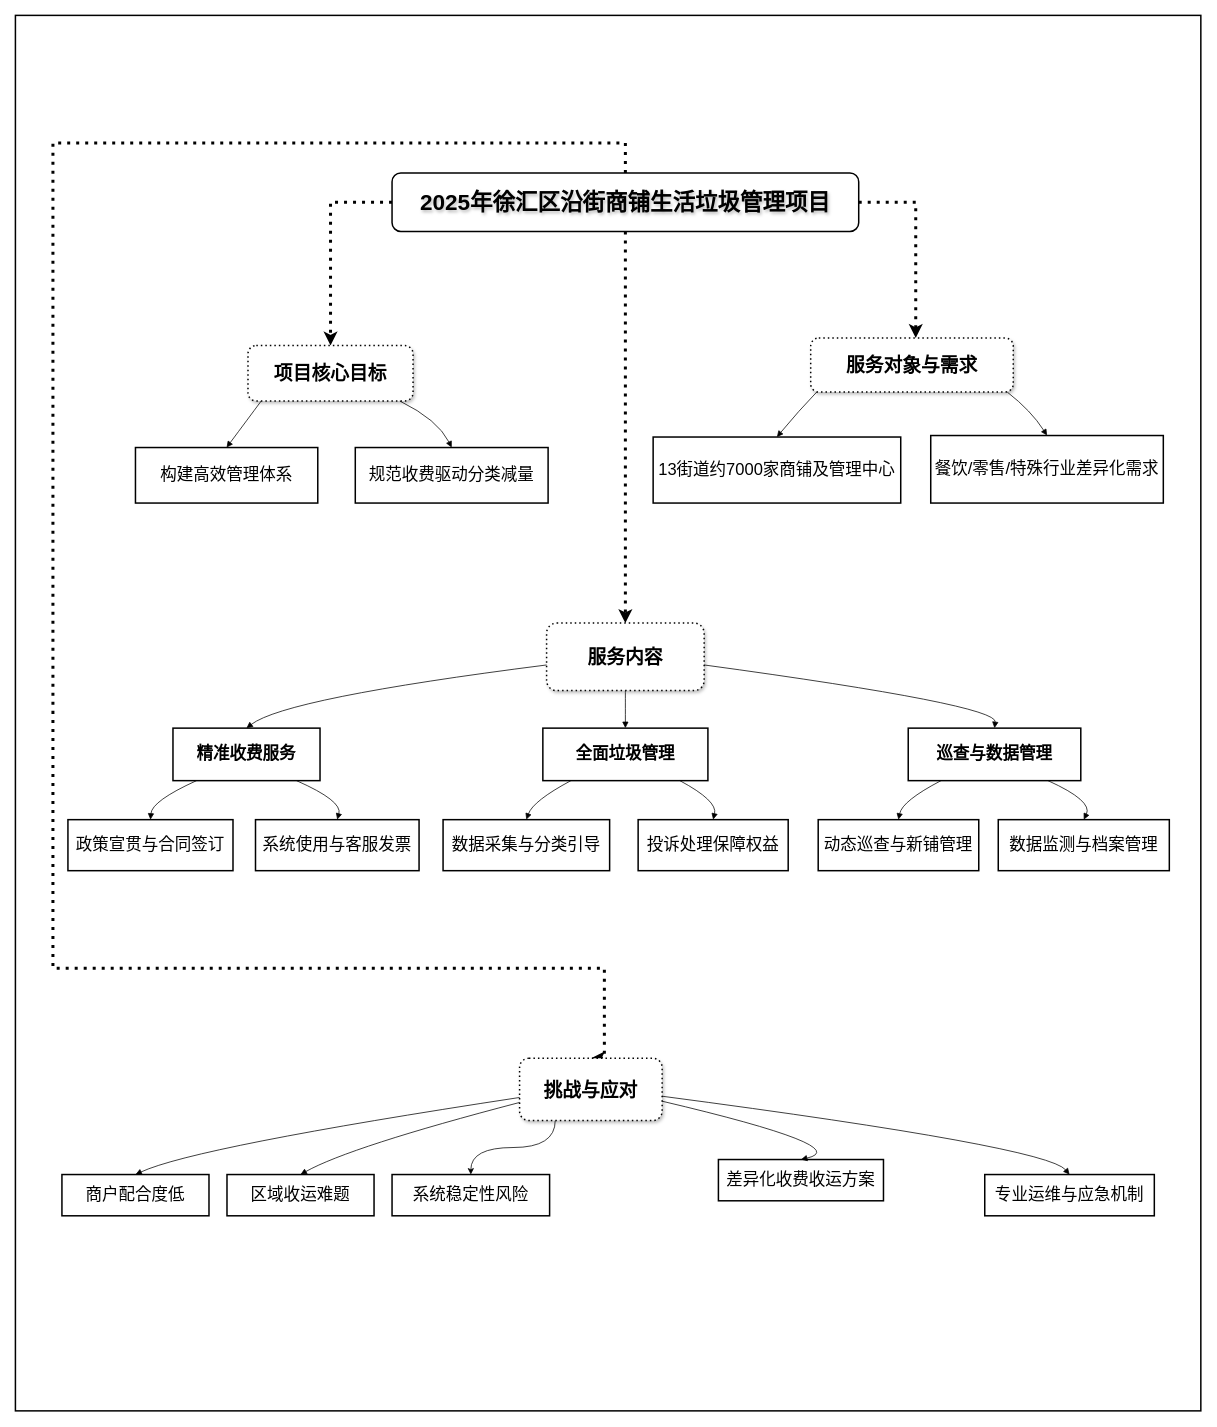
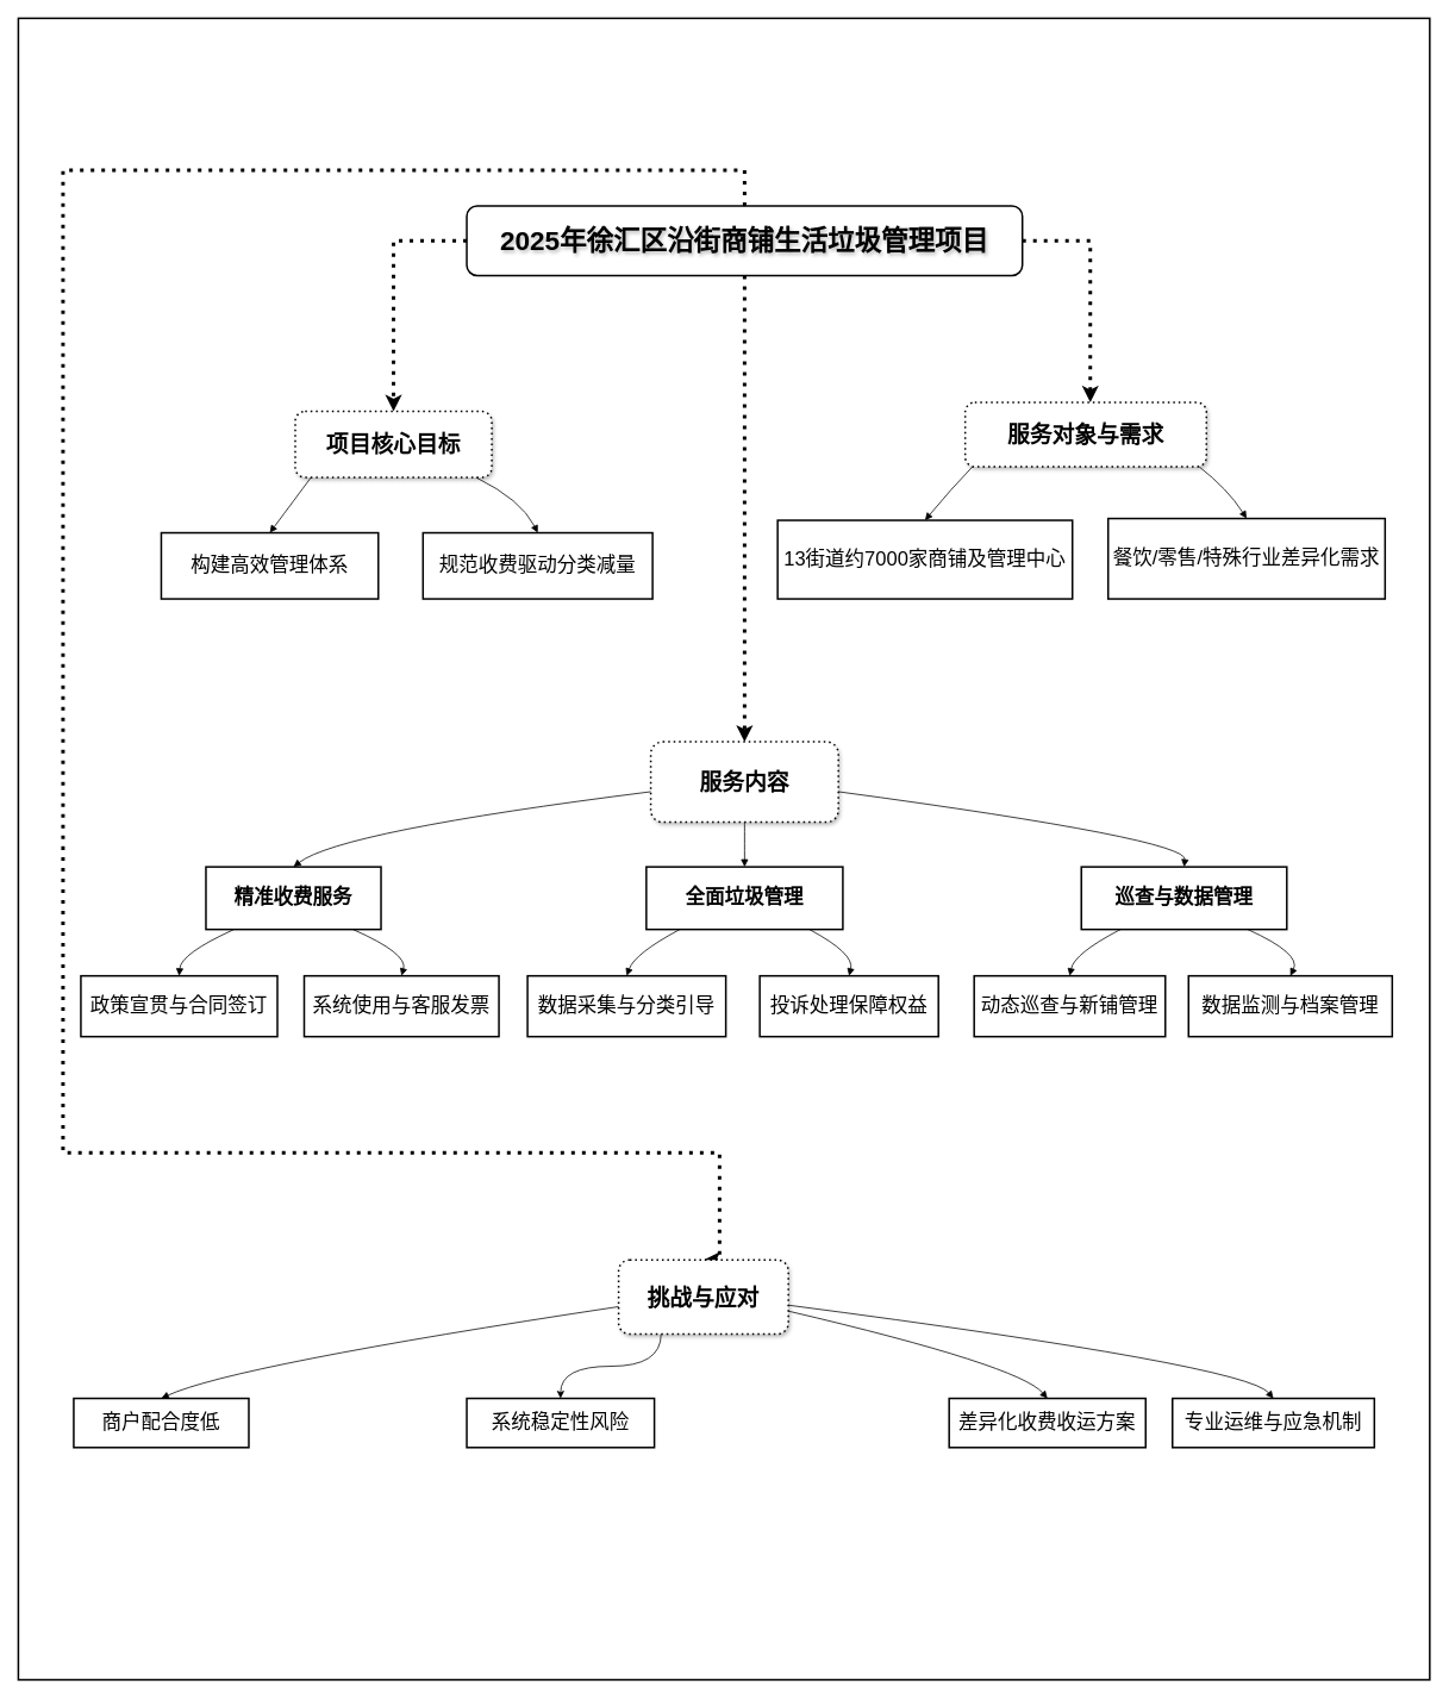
  <mxCell id="0" />
  <mxCell id="1" parent="0" />
  <mxCell id="2" value="&#10;项目理解" style="whiteSpace=wrap;strokeWidth=2;hachureGap=4;fontFamily=Verdana;fontSize=40;verticalAlign=top;fontStyle=1;labelBackgroundColor=none;rounded=0;shadow=0;fontColor=none;noLabel=1;" vertex="1" parent="1"><mxGeometry x="20" y="20" width="1580" height="1860" as="geometry" /></mxCell>
  <mxCell id="3" style="edgeStyle=orthogonalEdgeStyle;rounded=0;hachureGap=4;orthogonalLoop=1;jettySize=auto;html=1;entryX=0.5;entryY=0;entryDx=0;entryDy=0;fontFamily=Helvetica;fontSize=18;dashed=1;dashPattern=1 2;strokeWidth=4;labelBackgroundColor=none;fontColor=default;" edge="1" parent="1" source="7" target="8"><mxGeometry relative="1" as="geometry"><Array as="points"><mxPoint x="440" y="269" /></Array></mxGeometry></mxCell>
  <mxCell id="4" style="edgeStyle=orthogonalEdgeStyle;rounded=0;hachureGap=4;orthogonalLoop=1;jettySize=auto;html=1;fontFamily=Helvetica;fontSize=18;dashed=1;dashPattern=1 2;strokeWidth=4;labelBackgroundColor=none;fontColor=default;" edge="1" parent="1" source="7" target="9"><mxGeometry relative="1" as="geometry"><Array as="points"><mxPoint x="1220" y="269" /></Array></mxGeometry></mxCell>
  <mxCell id="5" style="edgeStyle=orthogonalEdgeStyle;rounded=0;hachureGap=4;orthogonalLoop=1;jettySize=auto;html=1;entryX=0.5;entryY=0;entryDx=0;entryDy=0;fontFamily=Helvetica;fontSize=18;dashed=1;dashPattern=1 2;strokeWidth=4;labelBackgroundColor=none;fontColor=default;" edge="1" parent="1" source="7" target="10"><mxGeometry relative="1" as="geometry"><Array as="points"><mxPoint x="833" y="620" /><mxPoint x="833" y="620" /></Array></mxGeometry></mxCell>
  <mxCell id="6" style="edgeStyle=orthogonalEdgeStyle;rounded=0;hachureGap=4;orthogonalLoop=1;jettySize=auto;html=1;entryX=0.5;entryY=0;entryDx=0;entryDy=0;fontFamily=Helvetica;fontSize=18;dashed=1;dashPattern=1 2;strokeWidth=4;labelBackgroundColor=none;fontColor=default;" edge="1" parent="1" source="7" target="12"><mxGeometry relative="1" as="geometry"><Array as="points"><mxPoint x="833" y="190" /><mxPoint x="70" y="190" /><mxPoint x="70" y="1290" /><mxPoint x="805" y="1290" /><mxPoint x="805" y="1410" /></Array></mxGeometry></mxCell>
  <mxCell id="7" value="2025年徐汇区沿街商铺生活垃圾管理项目" style="whiteSpace=wrap;strokeWidth=2;hachureGap=4;fontFamily=Helvetica;fontSize=30;textShadow=1;rounded=1;fontStyle=1;labelBackgroundColor=none;" vertex="1" parent="1"><mxGeometry x="522" y="230" width="622" height="78" as="geometry" /></mxCell>
  <mxCell id="8" value="项目核心目标" style="whiteSpace=wrap;strokeWidth=2;hachureGap=4;fontFamily=Helvetica;fontSize=25;rounded=1;shadow=1;fontStyle=1;dashed=1;dashPattern=1 2;labelBackgroundColor=none;" vertex="1" parent="1"><mxGeometry x="330" y="460" width="220" height="74" as="geometry" /></mxCell>
  <mxCell id="9" value="服务对象与需求" style="whiteSpace=wrap;strokeWidth=2;hachureGap=4;fontFamily=Helvetica;fontSize=25;rounded=1;shadow=1;fontStyle=1;dashed=1;dashPattern=1 2;labelBackgroundColor=none;" vertex="1" parent="1"><mxGeometry x="1080" y="450" width="270" height="72" as="geometry" /></mxCell>
  <mxCell id="10" value="服务内容" style="whiteSpace=wrap;strokeWidth=2;hachureGap=4;fontFamily=Helvetica;fontSize=25;rounded=1;shadow=1;fontStyle=1;dashed=1;dashPattern=1 2;labelBackgroundColor=none;" vertex="1" parent="1"><mxGeometry x="728" y="830" width="210" height="90" as="geometry" /></mxCell>
  <mxCell id="11" style="edgeStyle=orthogonalEdgeStyle;rounded=0;hachureGap=4;orthogonalLoop=1;jettySize=auto;html=1;fontFamily=Architects Daughter;fontSource=https%3A%2F%2Ffonts.googleapis.com%2Fcss%3Ffamily%3DArchitects%2BDaughter;curved=1;exitX=0.25;exitY=1;exitDx=0;exitDy=0;" edge="1" parent="1" source="12" target="28"><mxGeometry relative="1" as="geometry" /></mxCell>
  <mxCell id="12" value="挑战与应对" style="whiteSpace=wrap;strokeWidth=2;hachureGap=4;fontFamily=Helvetica;fontSize=25;rounded=1;shadow=1;fontStyle=1;dashed=1;dashPattern=1 2;labelBackgroundColor=none;" vertex="1" parent="1"><mxGeometry x="692" y="1410" width="190" height="83" as="geometry" /></mxCell>
  <mxCell id="13" value="构建高效管理体系" style="whiteSpace=wrap;strokeWidth=2;hachureGap=4;fontFamily=Helvetica;fontSize=22;labelBackgroundColor=none;" vertex="1" parent="1"><mxGeometry x="180" y="596" width="243" height="74" as="geometry" /></mxCell>
  <mxCell id="14" value="规范收费驱动分类减量" style="whiteSpace=wrap;strokeWidth=2;hachureGap=4;fontFamily=Helvetica;fontSize=22;labelBackgroundColor=none;" vertex="1" parent="1"><mxGeometry x="473" y="596" width="257" height="74" as="geometry" /></mxCell>
  <mxCell id="15" value="13街道约7000家商铺及管理中心" style="whiteSpace=wrap;strokeWidth=2;hachureGap=4;fontFamily=Helvetica;fontSize=22;labelBackgroundColor=none;" vertex="1" parent="1"><mxGeometry x="870" y="582" width="330" height="88" as="geometry" /></mxCell>
  <mxCell id="16" value="餐饮/零售/特殊行业差异化需求" style="whiteSpace=wrap;strokeWidth=2;hachureGap=4;fontFamily=Helvetica;fontSize=22;labelBackgroundColor=none;" vertex="1" parent="1"><mxGeometry x="1240" y="580" width="310" height="90" as="geometry" /></mxCell>
  <mxCell id="17" value="精准收费服务" style="whiteSpace=wrap;strokeWidth=2;hachureGap=4;fontFamily=Helvetica;fontSize=22;labelBackgroundColor=none;fontStyle=1" vertex="1" parent="1"><mxGeometry x="230" y="970" width="196" height="70" as="geometry" /></mxCell>
  <mxCell id="18" value="政策宣贯与合同签订" style="whiteSpace=wrap;strokeWidth=2;hachureGap=4;fontFamily=Helvetica;fontSize=22;labelBackgroundColor=none;" vertex="1" parent="1"><mxGeometry x="90" y="1092" width="220" height="68" as="geometry" /></mxCell>
  <mxCell id="19" value="系统使用与客服发票" style="whiteSpace=wrap;strokeWidth=2;hachureGap=4;fontFamily=Helvetica;fontSize=22;labelBackgroundColor=none;" vertex="1" parent="1"><mxGeometry x="340" y="1092" width="218" height="68" as="geometry" /></mxCell>
  <mxCell id="20" value="全面垃圾管理" style="whiteSpace=wrap;strokeWidth=2;hachureGap=4;fontFamily=Helvetica;fontSize=22;labelBackgroundColor=none;fontStyle=1" vertex="1" parent="1"><mxGeometry x="723" y="970" width="220" height="70" as="geometry" /></mxCell>
  <mxCell id="21" value="数据采集与分类引导" style="whiteSpace=wrap;strokeWidth=2;hachureGap=4;fontFamily=Helvetica;fontSize=22;labelBackgroundColor=none;" vertex="1" parent="1"><mxGeometry x="590" y="1092" width="222" height="68" as="geometry" /></mxCell>
  <mxCell id="22" value="投诉处理保障权益" style="whiteSpace=wrap;strokeWidth=2;hachureGap=4;fontFamily=Helvetica;fontSize=22;labelBackgroundColor=none;" vertex="1" parent="1"><mxGeometry x="850" y="1092" width="200" height="68" as="geometry" /></mxCell>
  <mxCell id="23" value="巡查与数据管理" style="whiteSpace=wrap;strokeWidth=2;hachureGap=4;fontFamily=Helvetica;fontSize=22;labelBackgroundColor=none;fontStyle=1" vertex="1" parent="1"><mxGeometry x="1210" y="970" width="230" height="70" as="geometry" /></mxCell>
  <mxCell id="24" value="动态巡查与新铺管理" style="whiteSpace=wrap;strokeWidth=2;hachureGap=4;fontFamily=Helvetica;fontSize=22;labelBackgroundColor=none;" vertex="1" parent="1"><mxGeometry x="1090" y="1092" width="214" height="68" as="geometry" /></mxCell>
  <mxCell id="25" value="数据监测与档案管理" style="whiteSpace=wrap;strokeWidth=2;hachureGap=4;fontFamily=Helvetica;fontSize=22;labelBackgroundColor=none;" vertex="1" parent="1"><mxGeometry x="1330" y="1092" width="228" height="68" as="geometry" /></mxCell>
  <mxCell id="26" value="商户配合度低" style="whiteSpace=wrap;strokeWidth=2;hachureGap=4;fontFamily=Helvetica;fontSize=22;labelBackgroundColor=none;" vertex="1" parent="1"><mxGeometry x="82" y="1565" width="196" height="55" as="geometry" /></mxCell>
- <mxCell id="27" value="区域收运难题" style="whiteSpace=wrap;strokeWidth=2;hachureGap=4;fontFamily=Helvetica;fontSize=22;labelBackgroundColor=none;" vertex="1" parent="1"><mxGeometry x="302" y="1565" width="196" height="55" as="geometry" /></mxCell>
  <mxCell id="28" value="系统稳定性风险" style="whiteSpace=wrap;strokeWidth=2;hachureGap=4;fontFamily=Helvetica;fontSize=22;labelBackgroundColor=none;" vertex="1" parent="1"><mxGeometry x="522" y="1565" width="210" height="55" as="geometry" /></mxCell>
- <mxCell id="29" value="差异化收费收运方案" style="whiteSpace=wrap;strokeWidth=2;hachureGap=4;fontFamily=Helvetica;fontSize=22;labelBackgroundColor=none;" vertex="1" parent="1"><mxGeometry x="957" y="1545" width="220" height="55" as="geometry" /></mxCell>
+ <mxCell id="29" value="差异化收费收运方案" style="whiteSpace=wrap;strokeWidth=2;hachureGap=4;fontFamily=Helvetica;fontSize=22;labelBackgroundColor=none;" vertex="1" parent="1"><mxGeometry x="1062" y="1565" width="220" height="55" as="geometry" /></mxCell>
  <mxCell id="30" value="专业运维与应急机制" style="whiteSpace=wrap;strokeWidth=2;hachureGap=4;fontFamily=Helvetica;fontSize=22;labelBackgroundColor=none;" vertex="1" parent="1"><mxGeometry x="1312" y="1565" width="226" height="55" as="geometry" /></mxCell>
  <mxCell id="31" value="" style="curved=1;startArrow=none;endArrow=block;exitX=0.08;exitY=1;entryX=0.5;entryY=0;rounded=0;hachureGap=4;fontFamily=Helvetica;fontSize=18;labelBackgroundColor=none;fontColor=default;" edge="1" parent="1" source="8" target="13"><mxGeometry relative="1" as="geometry"><Array as="points"><mxPoint x="329" y="559" /></Array></mxGeometry></mxCell>
  <mxCell id="32" value="" style="curved=1;startArrow=none;endArrow=block;exitX=0.92;exitY=1;entryX=0.5;entryY=0;rounded=0;hachureGap=4;fontFamily=Helvetica;fontSize=18;labelBackgroundColor=none;fontColor=default;" edge="1" parent="1" source="8" target="14"><mxGeometry relative="1" as="geometry"><Array as="points"><mxPoint x="583" y="559" /></Array></mxGeometry></mxCell>
  <mxCell id="33" value="" style="curved=1;startArrow=none;endArrow=block;exitX=0.03;exitY=1;entryX=0.5;entryY=0;rounded=0;hachureGap=4;fontFamily=Helvetica;fontSize=18;labelBackgroundColor=none;fontColor=default;" edge="1" parent="1" source="9" target="15"><mxGeometry relative="1" as="geometry"><Array as="points"><mxPoint x="1064" y="547" /></Array></mxGeometry></mxCell>
  <mxCell id="34" value="" style="curved=1;startArrow=none;endArrow=block;exitX=0.97;exitY=1;entryX=0.5;entryY=0;rounded=0;hachureGap=4;fontFamily=Helvetica;fontSize=18;labelBackgroundColor=none;fontColor=default;" edge="1" parent="1" source="9" target="16"><mxGeometry relative="1" as="geometry"><Array as="points"><mxPoint x="1374" y="547" /></Array></mxGeometry></mxCell>
  <mxCell id="35" value="" style="curved=1;startArrow=none;endArrow=block;exitX=0;exitY=0.62;entryX=0.5;entryY=0;rounded=0;hachureGap=4;fontFamily=Helvetica;fontSize=18;labelBackgroundColor=none;fontColor=default;" edge="1" parent="1" source="10" target="17"><mxGeometry relative="1" as="geometry"><Array as="points"><mxPoint x="380" y="930" /></Array></mxGeometry></mxCell>
  <mxCell id="36" value="" style="curved=1;startArrow=none;endArrow=block;exitX=0.16;exitY=1;entryX=0.5;entryY=0;rounded=0;hachureGap=4;fontFamily=Helvetica;fontSize=20;labelBackgroundColor=none;fontColor=default;" edge="1" parent="1" source="17" target="18"><mxGeometry relative="1" as="geometry"><Array as="points"><mxPoint x="202" y="1067" /></Array></mxGeometry></mxCell>
  <mxCell id="37" value="" style="curved=1;startArrow=none;endArrow=block;exitX=0.84;exitY=1;entryX=0.5;entryY=0;rounded=0;hachureGap=4;fontFamily=Helvetica;fontSize=20;labelBackgroundColor=none;fontColor=default;" edge="1" parent="1" source="17" target="19"><mxGeometry relative="1" as="geometry"><Array as="points"><mxPoint x="456" y="1067" /></Array></mxGeometry></mxCell>
  <mxCell id="38" value="" style="curved=1;startArrow=none;endArrow=block;exitX=0.5;exitY=1;entryX=0.5;entryY=0;rounded=0;hachureGap=4;fontFamily=Helvetica;fontSize=18;labelBackgroundColor=none;fontColor=default;" edge="1" parent="1" source="10" target="20"><mxGeometry relative="1" as="geometry"><Array as="points" /></mxGeometry></mxCell>
  <mxCell id="39" value="" style="curved=1;startArrow=none;endArrow=block;exitX=0.17;exitY=1;entryX=0.5;entryY=0;rounded=0;hachureGap=4;fontFamily=Helvetica;fontSize=20;labelBackgroundColor=none;fontColor=default;" edge="1" parent="1" source="20" target="21"><mxGeometry relative="1" as="geometry"><Array as="points"><mxPoint x="710" y="1067" /></Array></mxGeometry></mxCell>
  <mxCell id="40" value="" style="curved=1;startArrow=none;endArrow=block;exitX=0.83;exitY=1;entryX=0.5;entryY=0;rounded=0;hachureGap=4;fontFamily=Helvetica;fontSize=20;labelBackgroundColor=none;fontColor=default;" edge="1" parent="1" source="20" target="22"><mxGeometry relative="1" as="geometry"><Array as="points"><mxPoint x="956" y="1067" /></Array></mxGeometry></mxCell>
  <mxCell id="41" value="" style="curved=1;startArrow=none;endArrow=block;exitX=1;exitY=0.62;entryX=0.5;entryY=0;rounded=0;hachureGap=4;fontFamily=Helvetica;fontSize=18;labelBackgroundColor=none;fontColor=default;" edge="1" parent="1" source="10" target="23"><mxGeometry relative="1" as="geometry"><Array as="points"><mxPoint x="1329" y="939" /></Array></mxGeometry></mxCell>
  <mxCell id="42" value="" style="curved=1;startArrow=none;endArrow=block;exitX=0.19;exitY=1;entryX=0.5;entryY=0;rounded=0;hachureGap=4;fontFamily=Helvetica;fontSize=20;labelBackgroundColor=none;fontColor=default;" edge="1" parent="1" source="23" target="24"><mxGeometry relative="1" as="geometry"><Array as="points"><mxPoint x="1202" y="1067" /></Array></mxGeometry></mxCell>
  <mxCell id="43" value="" style="curved=1;startArrow=none;endArrow=block;exitX=0.81;exitY=1;entryX=0.5;entryY=0;rounded=0;hachureGap=4;fontFamily=Helvetica;fontSize=20;labelBackgroundColor=none;fontColor=default;" edge="1" parent="1" source="23" target="25"><mxGeometry relative="1" as="geometry"><Array as="points"><mxPoint x="1456" y="1067" /></Array></mxGeometry></mxCell>
  <mxCell id="44" value="" style="curved=1;startArrow=none;endArrow=block;exitX=0;exitY=0.63;entryX=0.5;entryY=0;rounded=0;hachureGap=4;fontFamily=Helvetica;fontSize=18;labelBackgroundColor=none;fontColor=default;" edge="1" parent="1" source="12" target="26"><mxGeometry relative="1" as="geometry"><Array as="points"><mxPoint x="260" y="1528" /></Array></mxGeometry></mxCell>
- <mxCell id="45" value="" style="curved=1;startArrow=none;endArrow=block;exitX=0;exitY=0.71;entryX=0.5;entryY=0;rounded=0;hachureGap=4;fontFamily=Helvetica;fontSize=18;labelBackgroundColor=none;fontColor=default;" edge="1" parent="1" source="12" target="27"><mxGeometry relative="1" as="geometry"><Array as="points"><mxPoint x="466" y="1528" /></Array></mxGeometry></mxCell>
  <mxCell id="46" value="" style="curved=1;startArrow=none;endArrow=block;exitX=1;exitY=0.69;entryX=0.5;entryY=0;rounded=0;hachureGap=4;fontFamily=Helvetica;fontSize=18;labelBackgroundColor=none;fontColor=default;" edge="1" parent="1" source="12" target="29"><mxGeometry relative="1" as="geometry"><Array as="points"><mxPoint x="1140" y="1528" /></Array></mxGeometry></mxCell>
  <mxCell id="47" value="" style="curved=1;startArrow=none;endArrow=block;exitX=1;exitY=0.61;entryX=0.5;entryY=0;rounded=0;hachureGap=4;fontFamily=Helvetica;fontSize=18;labelBackgroundColor=none;fontColor=default;" edge="1" parent="1" source="12" target="30"><mxGeometry relative="1" as="geometry"><Array as="points"><mxPoint x="1394" y="1528" /></Array></mxGeometry></mxCell>
